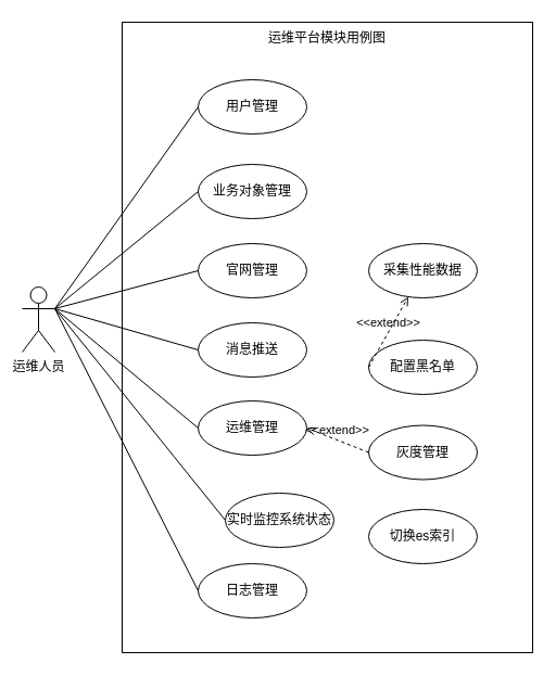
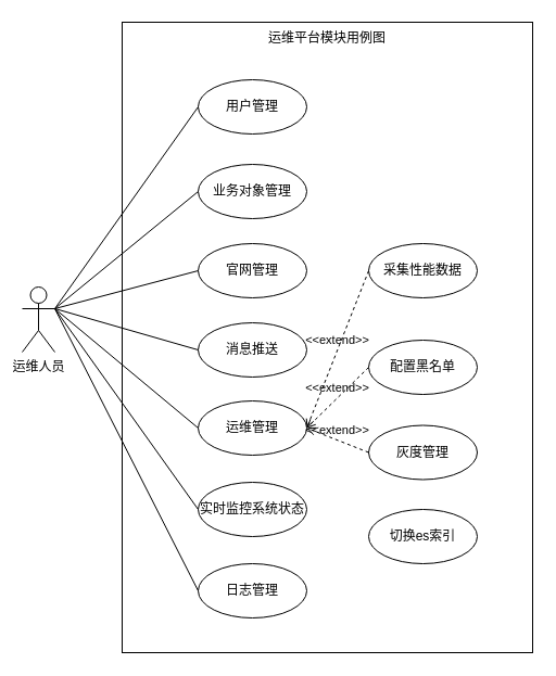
  <mxCell id="0" />
  <mxCell id="1" parent="0" />
  <mxCell id="2" value="运维人员" style="shape=umlActor;verticalLabelPosition=bottom;verticalAlign=top;html=1;" parent="1" vertex="1"><mxGeometry x="20" y="264" width="30" height="60" as="geometry" /></mxCell>
  <mxCell id="3" value="" style="rounded=0;whiteSpace=wrap;html=1;" parent="1" vertex="1"><mxGeometry x="112" y="20" width="378" height="581" as="geometry" /></mxCell>
  <mxCell id="4" value="运维平台模块用例图" style="text;html=1;align=center;verticalAlign=middle;whiteSpace=wrap;rounded=0;" parent="1" vertex="1"><mxGeometry x="242" y="20" width="118" height="30" as="geometry" /></mxCell>
- <mxCell id="5" value="实时监控系统状态" style="ellipse;whiteSpace=wrap;html=1;" parent="1" vertex="1"><mxGeometry x="207" y="454" width="100" height="50" as="geometry" /></mxCell>
+ <mxCell id="5" value="实时监控系统状态" style="ellipse;whiteSpace=wrap;html=1;" parent="1" vertex="1"><mxGeometry x="182" y="444" width="100" height="50" as="geometry" /></mxCell>
  <mxCell id="6" value="" style="endArrow=none;html=1;rounded=0;exitX=1;exitY=0.333;exitDx=0;exitDy=0;exitPerimeter=0;entryX=0;entryY=0.5;entryDx=0;entryDy=0;" parent="1" source="2" target="5" edge="1"><mxGeometry width="50" height="50" relative="1" as="geometry"><mxPoint x="-26" y="340" as="sourcePoint" /><mxPoint x="56" y="325" as="targetPoint" /></mxGeometry></mxCell>
  <mxCell id="7" value="用户管理" style="ellipse;whiteSpace=wrap;html=1;" parent="1" vertex="1"><mxGeometry x="182" y="73" width="100" height="50" as="geometry" /></mxCell>
  <mxCell id="8" value="" style="endArrow=none;html=1;rounded=0;entryX=0;entryY=0.5;entryDx=0;entryDy=0;exitX=1;exitY=0.333;exitDx=0;exitDy=0;exitPerimeter=0;" parent="1" source="2" target="7" edge="1"><mxGeometry width="50" height="50" relative="1" as="geometry"><mxPoint x="-22" y="330" as="sourcePoint" /><mxPoint x="84" y="428" as="targetPoint" /></mxGeometry></mxCell>
  <mxCell id="9" value="业务对象管理" style="ellipse;whiteSpace=wrap;html=1;" parent="1" vertex="1"><mxGeometry x="182" y="151" width="100" height="50" as="geometry" /></mxCell>
  <mxCell id="10" value="" style="endArrow=none;html=1;rounded=0;entryX=0;entryY=0.5;entryDx=0;entryDy=0;exitX=1;exitY=0.333;exitDx=0;exitDy=0;exitPerimeter=0;" parent="1" source="2" target="9" edge="1"><mxGeometry width="50" height="50" relative="1" as="geometry"><mxPoint x="-11" y="182" as="sourcePoint" /><mxPoint x="192" y="108" as="targetPoint" /></mxGeometry></mxCell>
  <mxCell id="11" value="官网管理" style="ellipse;whiteSpace=wrap;html=1;" parent="1" vertex="1"><mxGeometry x="182" y="224" width="100" height="50" as="geometry" /></mxCell>
  <mxCell id="12" value="消息推送" style="ellipse;whiteSpace=wrap;html=1;" parent="1" vertex="1"><mxGeometry x="182" y="297" width="100" height="50" as="geometry" /></mxCell>
  <mxCell id="13" value="运维管理" style="ellipse;whiteSpace=wrap;html=1;" parent="1" vertex="1"><mxGeometry x="182" y="369" width="100" height="50" as="geometry" /></mxCell>
  <mxCell id="14" value="灰度管理" style="ellipse;whiteSpace=wrap;html=1;" parent="1" vertex="1"><mxGeometry x="339" y="391.5" width="100" height="50" as="geometry" /></mxCell>
  <mxCell id="15" value="配置黑名单" style="ellipse;whiteSpace=wrap;html=1;" parent="1" vertex="1"><mxGeometry x="339" y="313" width="100" height="50" as="geometry" /></mxCell>
  <mxCell id="16" value="切换es索引" style="ellipse;whiteSpace=wrap;html=1;" parent="1" vertex="1"><mxGeometry x="339" y="469" width="100" height="50" as="geometry" /></mxCell>
  <mxCell id="17" value="采集性能数据" style="ellipse;whiteSpace=wrap;html=1;" parent="1" vertex="1"><mxGeometry x="339" y="224" width="100" height="50" as="geometry" /></mxCell>
  <mxCell id="18" value="日志管理" style="ellipse;whiteSpace=wrap;html=1;" parent="1" vertex="1"><mxGeometry x="182" y="519" width="100" height="50" as="geometry" /></mxCell>
  <mxCell id="19" value="" style="endArrow=none;html=1;rounded=0;entryX=0;entryY=0.5;entryDx=0;entryDy=0;exitX=1;exitY=0.333;exitDx=0;exitDy=0;exitPerimeter=0;" parent="1" source="2" target="11" edge="1"><mxGeometry width="50" height="50" relative="1" as="geometry"><mxPoint x="57" y="191" as="sourcePoint" /><mxPoint x="192" y="186" as="targetPoint" /></mxGeometry></mxCell>
  <mxCell id="20" value="" style="endArrow=none;html=1;rounded=0;entryX=0;entryY=0.5;entryDx=0;entryDy=0;exitX=1;exitY=0.333;exitDx=0;exitDy=0;exitPerimeter=0;" parent="1" source="2" target="12" edge="1"><mxGeometry width="50" height="50" relative="1" as="geometry"><mxPoint x="57" y="191" as="sourcePoint" /><mxPoint x="192" y="259" as="targetPoint" /></mxGeometry></mxCell>
  <mxCell id="21" value="" style="endArrow=none;html=1;rounded=0;entryX=0;entryY=0.5;entryDx=0;entryDy=0;exitX=1;exitY=0.333;exitDx=0;exitDy=0;exitPerimeter=0;" parent="1" source="2" target="13" edge="1"><mxGeometry width="50" height="50" relative="1" as="geometry"><mxPoint x="57" y="191" as="sourcePoint" /><mxPoint x="192" y="332" as="targetPoint" /></mxGeometry></mxCell>
  <mxCell id="22" value="" style="endArrow=none;html=1;rounded=0;entryX=0;entryY=0.5;entryDx=0;entryDy=0;exitX=1;exitY=0.333;exitDx=0;exitDy=0;exitPerimeter=0;" parent="1" source="2" target="18" edge="1"><mxGeometry width="50" height="50" relative="1" as="geometry"><mxPoint x="57" y="191" as="sourcePoint" /><mxPoint x="192" y="404" as="targetPoint" /></mxGeometry></mxCell>
- <mxCell id="24" value="&amp;lt;&amp;lt;extend&amp;gt;&amp;gt;" style="html=1;verticalAlign=bottom;labelBackgroundColor=none;endArrow=open;endFill=0;dashed=1;rounded=0;exitX=0;exitY=0.5;exitDx=0;exitDy=0;" parent="1" source="15" target="17" edge="1"><mxGeometry width="160" relative="1" as="geometry"><mxPoint x="323" y="259" as="sourcePoint" /><mxPoint x="292" y="404" as="targetPoint" /></mxGeometry></mxCell>
+ <mxCell id="23" value="&amp;lt;&amp;lt;extend&amp;gt;&amp;gt;" style="html=1;verticalAlign=bottom;labelBackgroundColor=none;endArrow=open;endFill=0;dashed=1;rounded=0;entryX=1;entryY=0.5;entryDx=0;entryDy=0;exitX=0;exitY=0.5;exitDx=0;exitDy=0;" parent="1" source="17" target="13" edge="1"><mxGeometry width="160" relative="1" as="geometry"><mxPoint x="155" y="351" as="sourcePoint" /><mxPoint x="315" y="351" as="targetPoint" /></mxGeometry></mxCell>
+ <mxCell id="24" value="&amp;lt;&amp;lt;extend&amp;gt;&amp;gt;" style="html=1;verticalAlign=bottom;labelBackgroundColor=none;endArrow=open;endFill=0;dashed=1;rounded=0;entryX=1;entryY=0.5;entryDx=0;entryDy=0;exitX=0;exitY=0.5;exitDx=0;exitDy=0;" parent="1" source="15" target="13" edge="1"><mxGeometry width="160" relative="1" as="geometry"><mxPoint x="323" y="259" as="sourcePoint" /><mxPoint x="292" y="404" as="targetPoint" /></mxGeometry></mxCell>
  <mxCell id="25" value="&amp;lt;&amp;lt;extend&amp;gt;&amp;gt;" style="html=1;verticalAlign=bottom;labelBackgroundColor=none;endArrow=open;endFill=0;dashed=1;rounded=0;entryX=1;entryY=0.5;entryDx=0;entryDy=0;exitX=0;exitY=0.5;exitDx=0;exitDy=0;" parent="1" source="14" target="13" edge="1"><mxGeometry width="160" relative="1" as="geometry"><mxPoint x="349" y="348" as="sourcePoint" /><mxPoint x="292" y="404" as="targetPoint" /></mxGeometry></mxCell>
